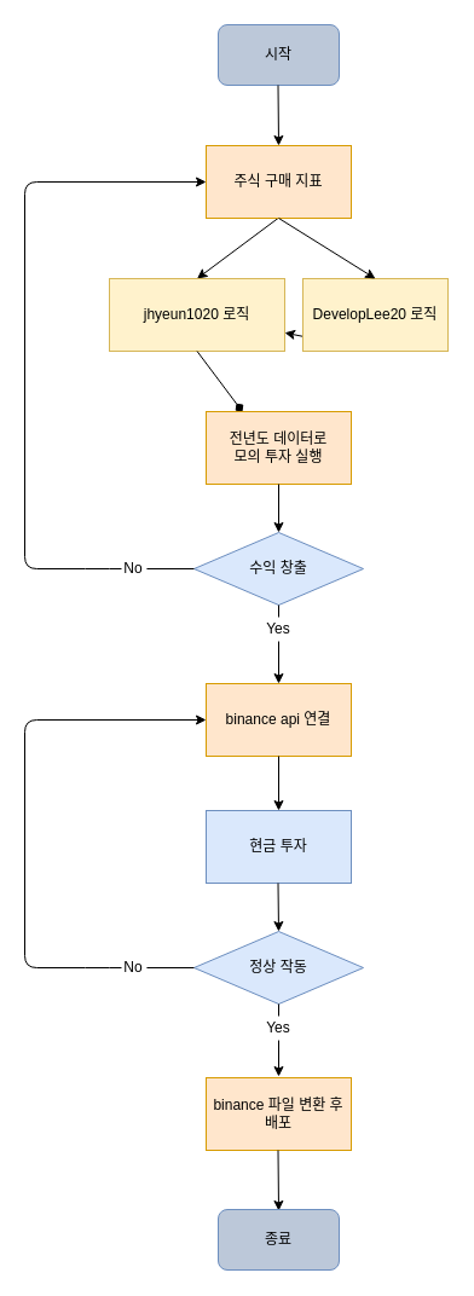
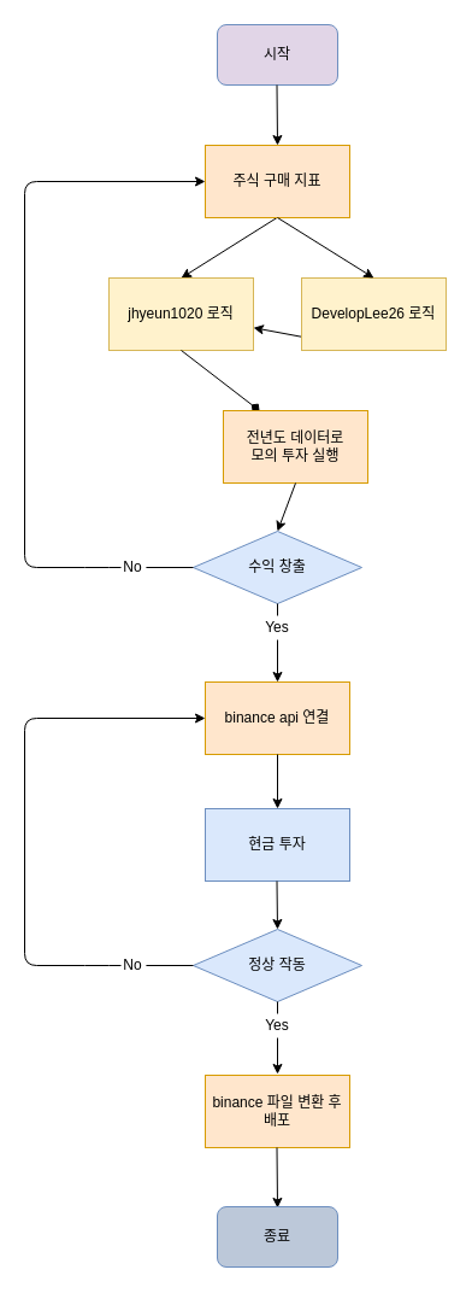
  <mxCell id="0" />
  <mxCell id="1" parent="0" />
- <mxCell id="2" value="시작" style="rounded=1;whiteSpace=wrap;html=1;strokeColor=#6c8ebf;fillColor=#BCC8D9;" vertex="1" parent="1"><mxGeometry x="180" y="20" width="100" height="50" as="geometry" /></mxCell>
+ <mxCell id="2" value="시작" style="rounded=1;whiteSpace=wrap;html=1;strokeColor=#6c8ebf;fillColor=#e1d5e7;" vertex="1" parent="1"><mxGeometry x="180" y="20" width="100" height="50" as="geometry" /></mxCell>
  <mxCell id="3" value="" style="endArrow=classic;html=1;entryX=0.5;entryY=0;entryDx=0;entryDy=0;" edge="1" parent="1" target="6"><mxGeometry width="50" height="50" relative="1" as="geometry"><mxPoint x="229.5" y="180" as="sourcePoint" /><mxPoint x="150" y="260" as="targetPoint" /></mxGeometry></mxCell>
  <mxCell id="4" value="" style="endArrow=classic;html=1;" edge="1" parent="1"><mxGeometry width="50" height="50" relative="1" as="geometry"><mxPoint x="229.5" y="70" as="sourcePoint" /><mxPoint x="230" y="120" as="targetPoint" /></mxGeometry></mxCell>
  <mxCell id="5" value="주식 구매 지표" style="rounded=0;whiteSpace=wrap;html=1;fillColor=#ffe6cc;strokeColor=#d79b00;" vertex="1" parent="1"><mxGeometry x="170" y="120" width="120" height="60" as="geometry" /></mxCell>
- <mxCell id="6" value="jhyeun1020 로직" style="rounded=0;whiteSpace=wrap;html=1;fillColor=#fff2cc;strokeColor=#d6b656;" vertex="1" parent="1"><mxGeometry x="90" y="230" width="145" height="60" as="geometry" /></mxCell>
+ <mxCell id="6" value="jhyeun1020 로직" style="rounded=0;whiteSpace=wrap;html=1;fillColor=#fff2cc;strokeColor=#d6b656;" vertex="1" parent="1"><mxGeometry x="90" y="230" width="120" height="60" as="geometry" /></mxCell>
  <mxCell id="7" value="" style="endArrow=classic;html=1;" edge="1" parent="1" source="22"><mxGeometry width="50" height="50" relative="1" as="geometry"><mxPoint x="230" y="180" as="sourcePoint" /><mxPoint x="310" y="260" as="targetPoint" /></mxGeometry></mxCell>
  <mxCell id="8" value="" style="endArrow=diamond;html=1;entryX=0.25;entryY=0;entryDx=0;entryDy=0;exitX=0.5;exitY=1;exitDx=0;exitDy=0;" edge="1" parent="1" source="6" target="10"><mxGeometry width="50" height="50" relative="1" as="geometry"><mxPoint x="150" y="340" as="sourcePoint" /><mxPoint x="220" y="410" as="targetPoint" /></mxGeometry></mxCell>
  <mxCell id="9" value="" style="endArrow=classic;html=1;exitX=0.5;exitY=1;exitDx=0;exitDy=0;" edge="1" parent="1" source="22" target="6"><mxGeometry width="50" height="50" relative="1" as="geometry"><mxPoint x="314" y="340" as="sourcePoint" /><mxPoint x="244" y="410" as="targetPoint" /></mxGeometry></mxCell>
- <mxCell id="10" value="전년도 데이터로 &lt;br&gt;모의 투자 실행" style="rounded=0;whiteSpace=wrap;html=1;fillColor=#ffe6cc;strokeColor=#d79b00;" vertex="1" parent="1"><mxGeometry x="170" y="340" width="120" height="60" as="geometry" /></mxCell>
+ <mxCell id="10" value="전년도 데이터로 &lt;br&gt;모의 투자 실행" style="rounded=0;whiteSpace=wrap;html=1;fillColor=#ffe6cc;strokeColor=#d79b00;" vertex="1" parent="1"><mxGeometry x="185" y="340" width="120" height="60" as="geometry" /></mxCell>
  <mxCell id="11" value="" style="endArrow=classic;html=1;exitX=0.5;exitY=1;exitDx=0;exitDy=0;entryX=0.5;entryY=0;entryDx=0;entryDy=0;" edge="1" parent="1" source="10" target="12"><mxGeometry width="50" height="50" relative="1" as="geometry"><mxPoint x="229.5" y="470" as="sourcePoint" /><mxPoint x="230" y="510" as="targetPoint" /></mxGeometry></mxCell>
  <mxCell id="12" value="수익 창출" style="rhombus;whiteSpace=wrap;html=1;fillColor=#dae8fc;strokeColor=#6c8ebf;" vertex="1" parent="1"><mxGeometry x="160" y="440" width="140" height="60" as="geometry" /></mxCell>
  <mxCell id="13" value="" style="endArrow=none;html=1;entryX=0;entryY=0.5;entryDx=0;entryDy=0;" edge="1" parent="1" source="15" target="12"><mxGeometry width="50" height="50" relative="1" as="geometry"><mxPoint x="130" y="540" as="sourcePoint" /><mxPoint x="160" y="540" as="targetPoint" /><Array as="points"><mxPoint x="117" y="470" /></Array></mxGeometry></mxCell>
  <mxCell id="14" value="" style="endArrow=classic;html=1;entryX=0;entryY=0.5;entryDx=0;entryDy=0;" edge="1" parent="1" target="5"><mxGeometry width="50" height="50" relative="1" as="geometry"><mxPoint x="100" y="470" as="sourcePoint" /><mxPoint x="20" y="130" as="targetPoint" /><Array as="points"><mxPoint x="80" y="470" /><mxPoint x="20" y="470" /><mxPoint x="20" y="150" /></Array></mxGeometry></mxCell>
  <mxCell id="15" value="No" style="text;html=1;strokeColor=none;fillColor=none;align=center;verticalAlign=middle;whiteSpace=wrap;rounded=0;" vertex="1" parent="1"><mxGeometry x="90" y="460" width="40" height="20" as="geometry" /></mxCell>
  <mxCell id="16" value="Yes" style="text;html=1;strokeColor=none;fillColor=none;align=center;verticalAlign=middle;whiteSpace=wrap;rounded=0;" vertex="1" parent="1"><mxGeometry x="210" y="510" width="40" height="20" as="geometry" /></mxCell>
  <mxCell id="17" value="" style="endArrow=classic;html=1;exitX=0.5;exitY=1;exitDx=0;exitDy=0;entryX=0.5;entryY=0;entryDx=0;entryDy=0;" edge="1" parent="1" source="16" target="18"><mxGeometry width="50" height="50" relative="1" as="geometry"><mxPoint x="230" y="610" as="sourcePoint" /><mxPoint x="230" y="640" as="targetPoint" /></mxGeometry></mxCell>
  <mxCell id="18" value="binance api 연결" style="rounded=0;whiteSpace=wrap;html=1;fillColor=#ffe6cc;strokeColor=#d79b00;" vertex="1" parent="1"><mxGeometry x="170" y="565" width="120" height="60" as="geometry" /></mxCell>
  <mxCell id="19" value="현금 투자" style="rounded=0;whiteSpace=wrap;html=1;fillColor=#dae8fc;strokeColor=#6c8ebf;" vertex="1" parent="1"><mxGeometry x="170" y="670" width="120" height="60" as="geometry" /></mxCell>
  <mxCell id="20" value="정상 작동" style="rhombus;whiteSpace=wrap;html=1;fillColor=#dae8fc;strokeColor=#6c8ebf;" vertex="1" parent="1"><mxGeometry x="160" y="770" width="140" height="60" as="geometry" /></mxCell>
  <mxCell id="21" value="" style="endArrow=classic;html=1;" edge="1" parent="1"><mxGeometry width="50" height="50" relative="1" as="geometry"><mxPoint x="229.5" y="730" as="sourcePoint" /><mxPoint x="230" y="770" as="targetPoint" /></mxGeometry></mxCell>
- <mxCell id="22" value="DevelopLee20 로직" style="rounded=0;whiteSpace=wrap;html=1;fillColor=#fff2cc;strokeColor=#d6b656;" vertex="1" parent="1"><mxGeometry x="250" y="230" width="120" height="60" as="geometry" /></mxCell>
+ <mxCell id="22" value="DevelopLee26 로직" style="rounded=0;whiteSpace=wrap;html=1;fillColor=#fff2cc;strokeColor=#d6b656;" vertex="1" parent="1"><mxGeometry x="250" y="230" width="120" height="60" as="geometry" /></mxCell>
  <mxCell id="23" value="" style="endArrow=classic;html=1;entryX=0.5;entryY=0;entryDx=0;entryDy=0;" edge="1" parent="1" target="22"><mxGeometry width="50" height="50" relative="1" as="geometry"><mxPoint x="230" y="180" as="sourcePoint" /><mxPoint x="310" y="260" as="targetPoint" /></mxGeometry></mxCell>
  <mxCell id="24" value="" style="endArrow=none;html=1;" edge="1" parent="1"><mxGeometry width="50" height="50" relative="1" as="geometry"><mxPoint x="230" y="510" as="sourcePoint" /><mxPoint x="230" y="500" as="targetPoint" /></mxGeometry></mxCell>
  <mxCell id="25" value="" style="endArrow=classic;html=1;" edge="1" parent="1"><mxGeometry width="50" height="50" relative="1" as="geometry"><mxPoint x="230" y="625" as="sourcePoint" /><mxPoint x="230" y="670" as="targetPoint" /></mxGeometry></mxCell>
  <mxCell id="26" value="" style="endArrow=none;html=1;" edge="1" parent="1"><mxGeometry width="50" height="50" relative="1" as="geometry"><mxPoint x="230" y="840" as="sourcePoint" /><mxPoint x="230" y="830" as="targetPoint" /></mxGeometry></mxCell>
  <mxCell id="27" value="binance 파일 변환 후&lt;br&gt;배포" style="rounded=0;whiteSpace=wrap;html=1;fillColor=#ffe6cc;strokeColor=#d79b00;" vertex="1" parent="1"><mxGeometry x="170" y="891" width="120" height="60" as="geometry" /></mxCell>
  <mxCell id="28" value="Yes" style="text;html=1;strokeColor=none;fillColor=none;align=center;verticalAlign=middle;whiteSpace=wrap;rounded=0;" vertex="1" parent="1"><mxGeometry x="210" y="840" width="40" height="20" as="geometry" /></mxCell>
  <mxCell id="29" value="" style="endArrow=none;html=1;entryX=0;entryY=0.5;entryDx=0;entryDy=0;" edge="1" parent="1"><mxGeometry width="50" height="50" relative="1" as="geometry"><mxPoint x="130" y="800" as="sourcePoint" /><mxPoint x="160" y="800" as="targetPoint" /><Array as="points"><mxPoint x="117" y="800" /></Array></mxGeometry></mxCell>
  <mxCell id="30" value="No" style="text;html=1;strokeColor=none;fillColor=none;align=center;verticalAlign=middle;whiteSpace=wrap;rounded=0;" vertex="1" parent="1"><mxGeometry x="90" y="790" width="40" height="20" as="geometry" /></mxCell>
  <mxCell id="31" value="" style="endArrow=classic;html=1;entryX=0;entryY=0.5;entryDx=0;entryDy=0;" edge="1" parent="1" target="18"><mxGeometry width="50" height="50" relative="1" as="geometry"><mxPoint x="100" y="800" as="sourcePoint" /><mxPoint x="170" y="480" as="targetPoint" /><Array as="points"><mxPoint x="80" y="800" /><mxPoint x="20" y="800" /><mxPoint x="20" y="595" /></Array></mxGeometry></mxCell>
  <mxCell id="32" value="" style="endArrow=classic;html=1;" edge="1" parent="1"><mxGeometry width="50" height="50" relative="1" as="geometry"><mxPoint x="229.5" y="951" as="sourcePoint" /><mxPoint x="230" y="1001" as="targetPoint" /></mxGeometry></mxCell>
  <mxCell id="33" value="" style="endArrow=classic;html=1;" edge="1" parent="1"><mxGeometry width="50" height="50" relative="1" as="geometry"><mxPoint x="230" y="860" as="sourcePoint" /><mxPoint x="230" y="890" as="targetPoint" /></mxGeometry></mxCell>
  <mxCell id="34" value="종료" style="rounded=1;whiteSpace=wrap;html=1;strokeColor=#6c8ebf;fillColor=#BCC8D9;" vertex="1" parent="1"><mxGeometry x="180" y="1000" width="100" height="50" as="geometry" /></mxCell>
